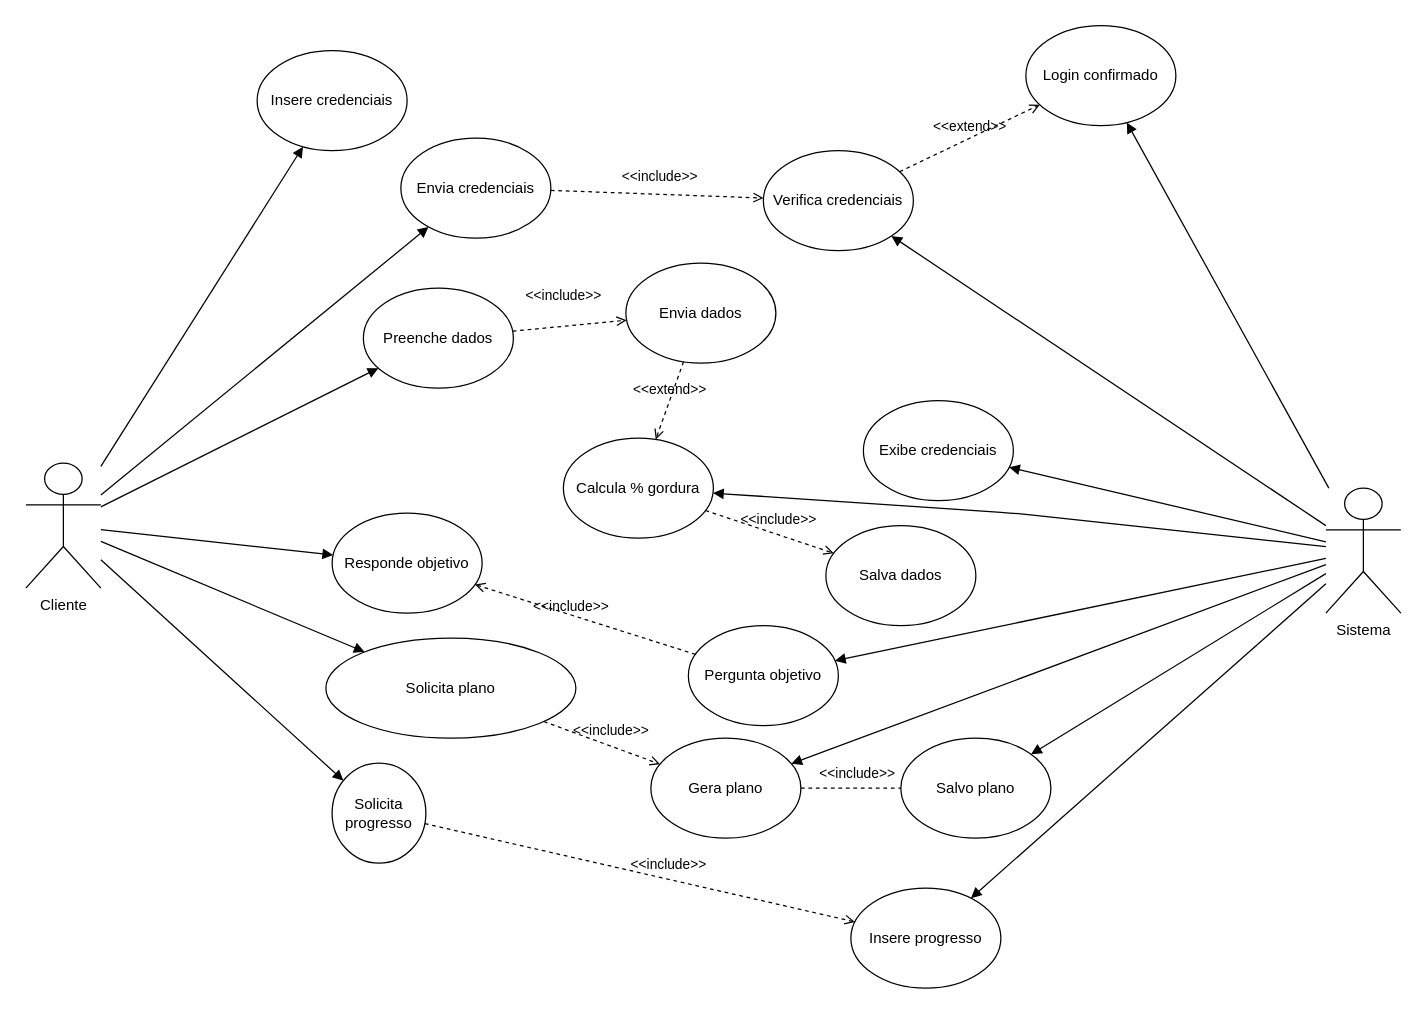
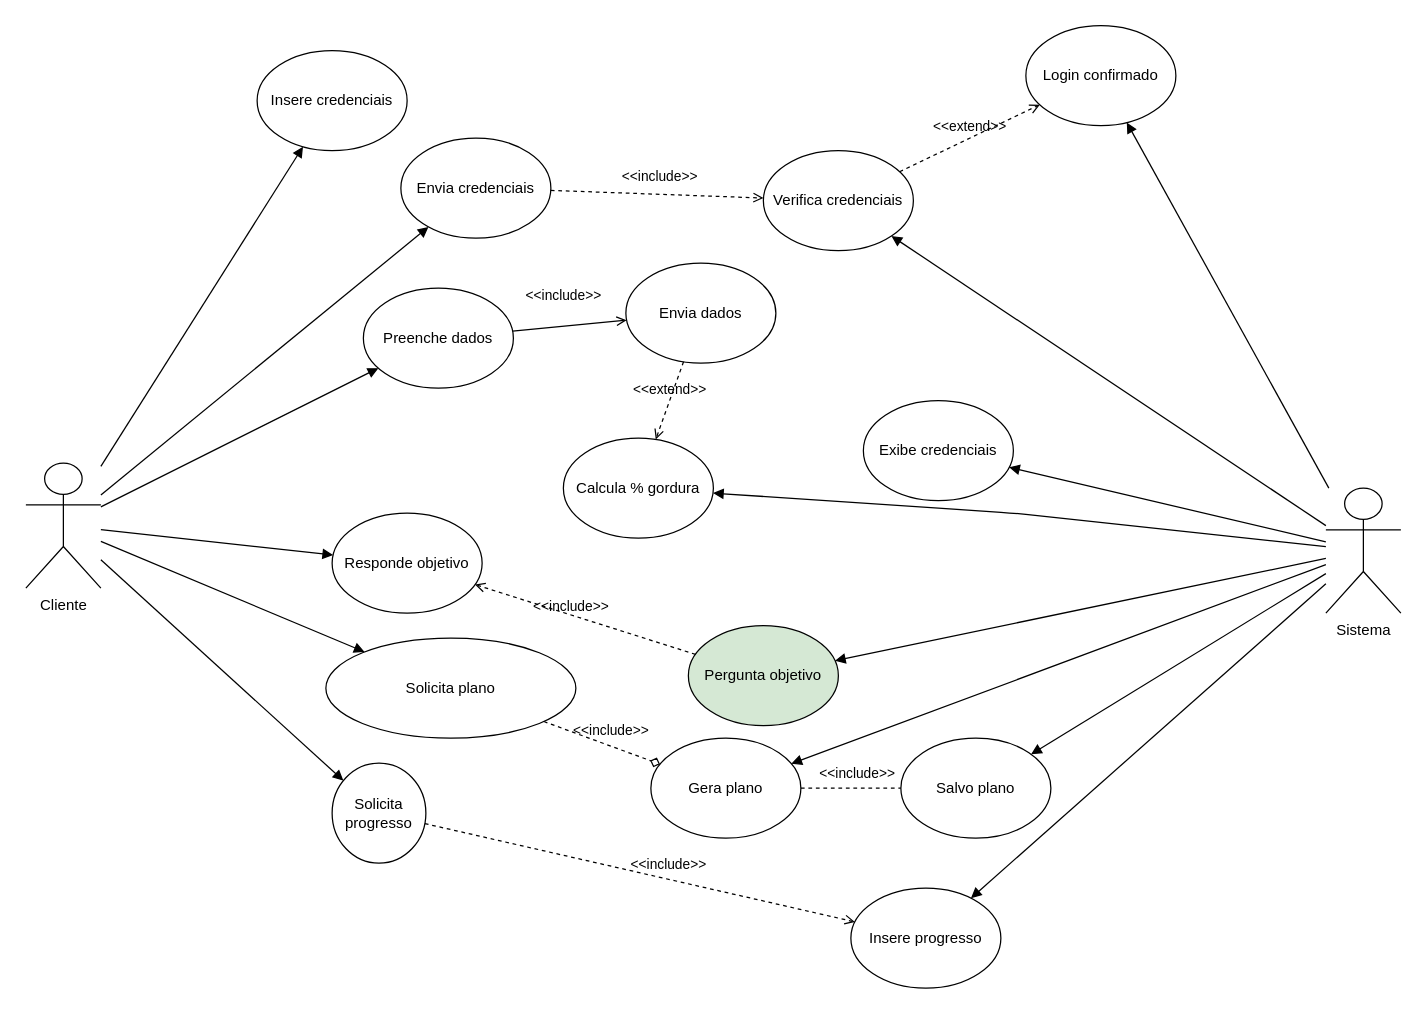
  <mxCell id="0" />
  <mxCell id="1" parent="0" />
  <mxCell id="2" value="Cliente" style="shape=umlActor;verticalLabelPosition=bottom;verticalAlign=top;html=1;" vertex="1" parent="1"><mxGeometry x="20" y="370" width="60" height="100" as="geometry" /></mxCell>
  <mxCell id="3" value="Insere credenciais" style="ellipse;whiteSpace=wrap;html=1;" vertex="1" parent="1"><mxGeometry x="205" y="40" width="120" height="80" as="geometry" /></mxCell>
  <mxCell id="4" value="Envia credenciais&lt;span style=&quot;font-family: monospace; font-size: 0px; text-align: start; text-wrap-mode: nowrap;&quot;&gt;%3CmxGraphModel%3E%3Croot%3E%3CmxCell%20id%3D%220%22%2F%3E%3CmxCell%20id%3D%221%22%20parent%3D%220%22%2F%3E%3CmxCell%20id%3D%222%22%20value%3D%22Insere%20credenciais%22%20style%3D%22ellipse%3BwhiteSpace%3Dwrap%3Bhtml%3D1%3B%22%20vertex%3D%221%22%20parent%3D%221%22%3E%3CmxGeometry%20x%3D%22250%22%20y%3D%22140%22%20width%3D%22120%22%20height%3D%2280%22%20as%3D%22geometry%22%2F%3E%3C%2FmxCell%3E%3C%2Froot%3E%3C%2FmxGraphModel%3E&lt;/span&gt;" style="ellipse;whiteSpace=wrap;html=1;" vertex="1" parent="1"><mxGeometry x="320" y="110" width="120" height="80" as="geometry" /></mxCell>
  <mxCell id="5" value="Verifica credenciais" style="ellipse;whiteSpace=wrap;html=1;" vertex="1" parent="1"><mxGeometry x="610" y="120" width="120" height="80" as="geometry" /></mxCell>
  <mxCell id="6" value="Login confirmado" style="ellipse;whiteSpace=wrap;html=1;" vertex="1" parent="1"><mxGeometry x="820" y="20" width="120" height="80" as="geometry" /></mxCell>
  <mxCell id="7" value="Exibe credenciais" style="ellipse;whiteSpace=wrap;html=1;" vertex="1" parent="1"><mxGeometry x="690" y="320" width="120" height="80" as="geometry" /></mxCell>
  <mxCell id="8" value="Preenche dados" style="ellipse;whiteSpace=wrap;html=1;" vertex="1" parent="1"><mxGeometry x="290" y="230" width="120" height="80" as="geometry" /></mxCell>
  <mxCell id="9" value="Envia dados" style="ellipse;whiteSpace=wrap;html=1;" vertex="1" parent="1"><mxGeometry x="500" y="210" width="120" height="80" as="geometry" /></mxCell>
  <mxCell id="10" value="Calcula % gordura" style="ellipse;whiteSpace=wrap;html=1;" vertex="1" parent="1"><mxGeometry x="450" y="350" width="120" height="80" as="geometry" /></mxCell>
- <mxCell id="11" value="Salva dados" style="ellipse;whiteSpace=wrap;html=1;" vertex="1" parent="1"><mxGeometry x="660" y="420" width="120" height="80" as="geometry" /></mxCell>
- <mxCell id="12" value="Pergunta objetivo" style="ellipse;whiteSpace=wrap;html=1;" vertex="1" parent="1"><mxGeometry x="550" y="500" width="120" height="80" as="geometry" /></mxCell>
+ <mxCell id="12" value="Pergunta objetivo" style="ellipse;whiteSpace=wrap;html=1;fillColor=#d5e8d4;" vertex="1" parent="1"><mxGeometry x="550" y="500" width="120" height="80" as="geometry" /></mxCell>
  <mxCell id="13" value="Solicita plano" style="ellipse;whiteSpace=wrap;html=1;" vertex="1" parent="1"><mxGeometry x="260" y="510" width="200" height="80" as="geometry" /></mxCell>
  <mxCell id="14" value="Gera plano" style="ellipse;whiteSpace=wrap;html=1;" vertex="1" parent="1"><mxGeometry x="520" y="590" width="120" height="80" as="geometry" /></mxCell>
  <mxCell id="15" value="Salvo plano" style="ellipse;whiteSpace=wrap;html=1;" vertex="1" parent="1"><mxGeometry x="720" y="590" width="120" height="80" as="geometry" /></mxCell>
  <mxCell id="16" value="Solicita progresso" style="ellipse;whiteSpace=wrap;html=1;" vertex="1" parent="1"><mxGeometry x="265" y="610" width="75" height="80" as="geometry" /></mxCell>
  <mxCell id="17" value="Insere progresso" style="ellipse;whiteSpace=wrap;html=1;" vertex="1" parent="1"><mxGeometry x="680" y="710" width="120" height="80" as="geometry" /></mxCell>
  <mxCell id="18" value="Sistema" style="shape=umlActor;verticalLabelPosition=bottom;verticalAlign=top;html=1;" vertex="1" parent="1"><mxGeometry x="1060" y="390" width="60" height="100" as="geometry" /></mxCell>
  <mxCell id="19" value="" style="html=1;verticalAlign=bottom;labelBackgroundColor=none;endArrow=block;endFill=1;" edge="1" parent="1" source="2" target="3"><mxGeometry width="160" relative="1" as="geometry"><mxPoint x="80" y="230" as="sourcePoint" /><mxPoint x="240" y="230" as="targetPoint" /></mxGeometry></mxCell>
  <mxCell id="20" value="" style="html=1;verticalAlign=bottom;labelBackgroundColor=none;endArrow=block;endFill=1;" edge="1" parent="1" source="2" target="4"><mxGeometry width="160" relative="1" as="geometry"><mxPoint x="90" y="396" as="sourcePoint" /><mxPoint x="349" y="104" as="targetPoint" /></mxGeometry></mxCell>
  <mxCell id="21" value="&amp;lt;&amp;lt;include&amp;gt;&amp;gt;" style="html=1;verticalAlign=bottom;labelBackgroundColor=none;endArrow=open;endFill=0;dashed=1;" edge="1" parent="1" source="4" target="5"><mxGeometry x="0.026" y="5" width="160" relative="1" as="geometry"><mxPoint x="-10" y="90" as="sourcePoint" /><mxPoint x="150" y="90" as="targetPoint" /><mxPoint as="offset" /></mxGeometry></mxCell>
  <mxCell id="22" value="" style="html=1;verticalAlign=bottom;labelBackgroundColor=none;endArrow=block;endFill=1;" edge="1" parent="1" source="18" target="5"><mxGeometry width="160" relative="1" as="geometry"><mxPoint x="130" y="50" as="sourcePoint" /><mxPoint x="290" y="50" as="targetPoint" /></mxGeometry></mxCell>
  <mxCell id="23" value="&amp;lt;&amp;lt;extend&amp;gt;&amp;gt;" style="html=1;verticalAlign=bottom;labelBackgroundColor=none;endArrow=open;endFill=0;dashed=1;" edge="1" parent="1" source="5" target="6"><mxGeometry width="160" relative="1" as="geometry"><mxPoint x="130" y="150" as="sourcePoint" /><mxPoint x="290" y="150" as="targetPoint" /></mxGeometry></mxCell>
  <mxCell id="24" value="" style="html=1;verticalAlign=bottom;labelBackgroundColor=none;endArrow=block;endFill=1;" edge="1" parent="1" source="18" target="7"><mxGeometry width="160" relative="1" as="geometry"><mxPoint x="1060" y="400" as="sourcePoint" /><mxPoint x="804" y="317" as="targetPoint" /></mxGeometry></mxCell>
- <mxCell id="25" value="&amp;lt;&amp;lt;include&amp;gt;&amp;gt;" style="html=1;verticalAlign=bottom;labelBackgroundColor=none;endArrow=open;endFill=0;dashed=1;" edge="1" parent="1" source="8" target="9"><mxGeometry x="-0.087" y="15" width="160" relative="1" as="geometry"><mxPoint x="455" y="145" as="sourcePoint" /><mxPoint x="690" y="165" as="targetPoint" /><mxPoint as="offset" /></mxGeometry></mxCell>
+ <mxCell id="25" value="&amp;lt;&amp;lt;include&amp;gt;&amp;gt;" style="html=1;verticalAlign=bottom;labelBackgroundColor=none;endArrow=open;endFill=0;dashed=0;" edge="1" parent="1" source="8" target="9"><mxGeometry x="-0.087" y="15" width="160" relative="1" as="geometry"><mxPoint x="455" y="145" as="sourcePoint" /><mxPoint x="690" y="165" as="targetPoint" /><mxPoint as="offset" /></mxGeometry></mxCell>
  <mxCell id="26" value="" style="html=1;verticalAlign=bottom;labelBackgroundColor=none;endArrow=block;endFill=1;" edge="1" parent="1" source="2" target="8"><mxGeometry width="160" relative="1" as="geometry"><mxPoint x="90" y="406" as="sourcePoint" /><mxPoint x="357" y="191" as="targetPoint" /></mxGeometry></mxCell>
  <mxCell id="27" value="&amp;lt;&amp;lt;extend&amp;gt;&amp;gt;" style="html=1;verticalAlign=bottom;labelBackgroundColor=none;endArrow=open;endFill=0;dashed=1;" edge="1" parent="1" source="9" target="10"><mxGeometry width="160" relative="1" as="geometry"><mxPoint x="-10" y="140" as="sourcePoint" /><mxPoint x="150" y="140" as="targetPoint" /></mxGeometry></mxCell>
- <mxCell id="28" value="&amp;lt;&amp;lt;include&amp;gt;&amp;gt;" style="html=1;verticalAlign=bottom;labelBackgroundColor=none;endArrow=open;endFill=0;dashed=1;" edge="1" parent="1" source="10" target="11"><mxGeometry x="0.129" y="3" width="160" relative="1" as="geometry"><mxPoint x="-10" y="90" as="sourcePoint" /><mxPoint x="150" y="90" as="targetPoint" /><mxPoint as="offset" /></mxGeometry></mxCell>
  <mxCell id="29" value="" style="html=1;verticalAlign=bottom;labelBackgroundColor=none;endArrow=block;endFill=1;" edge="1" parent="1" source="18" target="6"><mxGeometry width="160" relative="1" as="geometry"><mxPoint x="1060" y="409" as="sourcePoint" /><mxPoint x="800" y="402" as="targetPoint" /></mxGeometry></mxCell>
  <mxCell id="30" value="" style="html=1;verticalAlign=bottom;labelBackgroundColor=none;endArrow=block;endFill=1;" edge="1" parent="1" source="18" target="10"><mxGeometry width="160" relative="1" as="geometry"><mxPoint x="1060" y="406" as="sourcePoint" /><mxPoint x="819" y="377" as="targetPoint" /><Array as="points"><mxPoint x="810" y="410" /></Array></mxGeometry></mxCell>
  <mxCell id="31" value="Responde objetivo" style="ellipse;whiteSpace=wrap;html=1;" vertex="1" parent="1"><mxGeometry x="265" y="410" width="120" height="80" as="geometry" /></mxCell>
  <mxCell id="32" value="&amp;lt;&amp;lt;include&amp;gt;&amp;gt;" style="html=1;verticalAlign=bottom;labelBackgroundColor=none;endArrow=open;endFill=0;dashed=1;" edge="1" parent="1" source="12" target="31"><mxGeometry x="0.129" y="3" width="160" relative="1" as="geometry"><mxPoint x="645" y="436" as="sourcePoint" /><mxPoint x="735" y="464" as="targetPoint" /><mxPoint as="offset" /></mxGeometry></mxCell>
  <mxCell id="33" value="" style="html=1;verticalAlign=bottom;labelBackgroundColor=none;endArrow=block;endFill=1;" edge="1" parent="1" source="2" target="31"><mxGeometry width="160" relative="1" as="geometry"><mxPoint x="90" y="415" as="sourcePoint" /><mxPoint x="312" y="304" as="targetPoint" /></mxGeometry></mxCell>
  <mxCell id="34" value="" style="html=1;verticalAlign=bottom;labelBackgroundColor=none;endArrow=block;endFill=1;" edge="1" parent="1" source="18" target="12"><mxGeometry width="160" relative="1" as="geometry"><mxPoint x="1060" y="417" as="sourcePoint" /><mxPoint x="847" y="467" as="targetPoint" /></mxGeometry></mxCell>
  <mxCell id="35" value="" style="html=1;verticalAlign=bottom;labelBackgroundColor=none;endArrow=block;endFill=1;" edge="1" parent="1" source="2" target="13"><mxGeometry width="160" relative="1" as="geometry"><mxPoint x="90" y="428" as="sourcePoint" /><mxPoint x="300" y="414" as="targetPoint" /></mxGeometry></mxCell>
  <mxCell id="36" value="" style="html=1;verticalAlign=bottom;labelBackgroundColor=none;endArrow=block;endFill=1;" edge="1" parent="1" source="18" target="14"><mxGeometry width="160" relative="1" as="geometry"><mxPoint x="1060" y="420" as="sourcePoint" /><mxPoint x="704" y="533" as="targetPoint" /></mxGeometry></mxCell>
  <mxCell id="37" value="" style="html=1;verticalAlign=bottom;labelBackgroundColor=none;endArrow=block;endFill=1;" edge="1" parent="1" source="18" target="15"><mxGeometry width="160" relative="1" as="geometry"><mxPoint x="1070" y="430" as="sourcePoint" /><mxPoint x="697" y="625" as="targetPoint" /></mxGeometry></mxCell>
- <mxCell id="38" value="&amp;lt;&amp;lt;include&amp;gt;&amp;gt;" style="html=1;verticalAlign=bottom;labelBackgroundColor=none;endArrow=open;endFill=0;dashed=1;" edge="1" parent="1" source="13" target="14"><mxGeometry x="0.129" y="3" width="160" relative="1" as="geometry"><mxPoint x="601" y="527" as="sourcePoint" /><mxPoint x="409" y="433" as="targetPoint" /><mxPoint as="offset" /></mxGeometry></mxCell>
+ <mxCell id="38" value="&amp;lt;&amp;lt;include&amp;gt;&amp;gt;" style="html=1;verticalAlign=bottom;labelBackgroundColor=none;endArrow=diamond;endFill=0;dashed=1;" edge="1" parent="1" source="13" target="14"><mxGeometry x="0.129" y="3" width="160" relative="1" as="geometry"><mxPoint x="601" y="527" as="sourcePoint" /><mxPoint x="409" y="433" as="targetPoint" /><mxPoint as="offset" /></mxGeometry></mxCell>
  <mxCell id="39" value="&amp;lt;&amp;lt;include&amp;gt;&amp;gt;" style="html=1;verticalAlign=bottom;labelBackgroundColor=none;endArrow=none;endFill=0;dashed=1;" edge="1" parent="1" source="14" target="15"><mxGeometry x="0.129" y="3" width="160" relative="1" as="geometry"><mxPoint x="395" y="576" as="sourcePoint" /><mxPoint x="595" y="634" as="targetPoint" /><mxPoint as="offset" /></mxGeometry></mxCell>
  <mxCell id="40" value="" style="html=1;verticalAlign=bottom;labelBackgroundColor=none;endArrow=block;endFill=1;" edge="1" parent="1" source="18" target="17"><mxGeometry width="160" relative="1" as="geometry"><mxPoint x="1060" y="435" as="sourcePoint" /><mxPoint x="817" y="639" as="targetPoint" /></mxGeometry></mxCell>
  <mxCell id="41" value="" style="html=1;verticalAlign=bottom;labelBackgroundColor=none;endArrow=block;endFill=1;" edge="1" parent="1" source="2" target="16"><mxGeometry width="160" relative="1" as="geometry"><mxPoint x="90" y="444" as="sourcePoint" /><mxPoint x="281" y="537" as="targetPoint" /></mxGeometry></mxCell>
  <mxCell id="42" value="&amp;lt;&amp;lt;include&amp;gt;&amp;gt;" style="html=1;verticalAlign=bottom;labelBackgroundColor=none;endArrow=open;endFill=0;dashed=1;" edge="1" parent="1" source="16" target="17"><mxGeometry x="0.129" y="3" width="160" relative="1" as="geometry"><mxPoint x="385" y="576" as="sourcePoint" /><mxPoint x="545" y="624" as="targetPoint" /><mxPoint as="offset" /></mxGeometry></mxCell>
